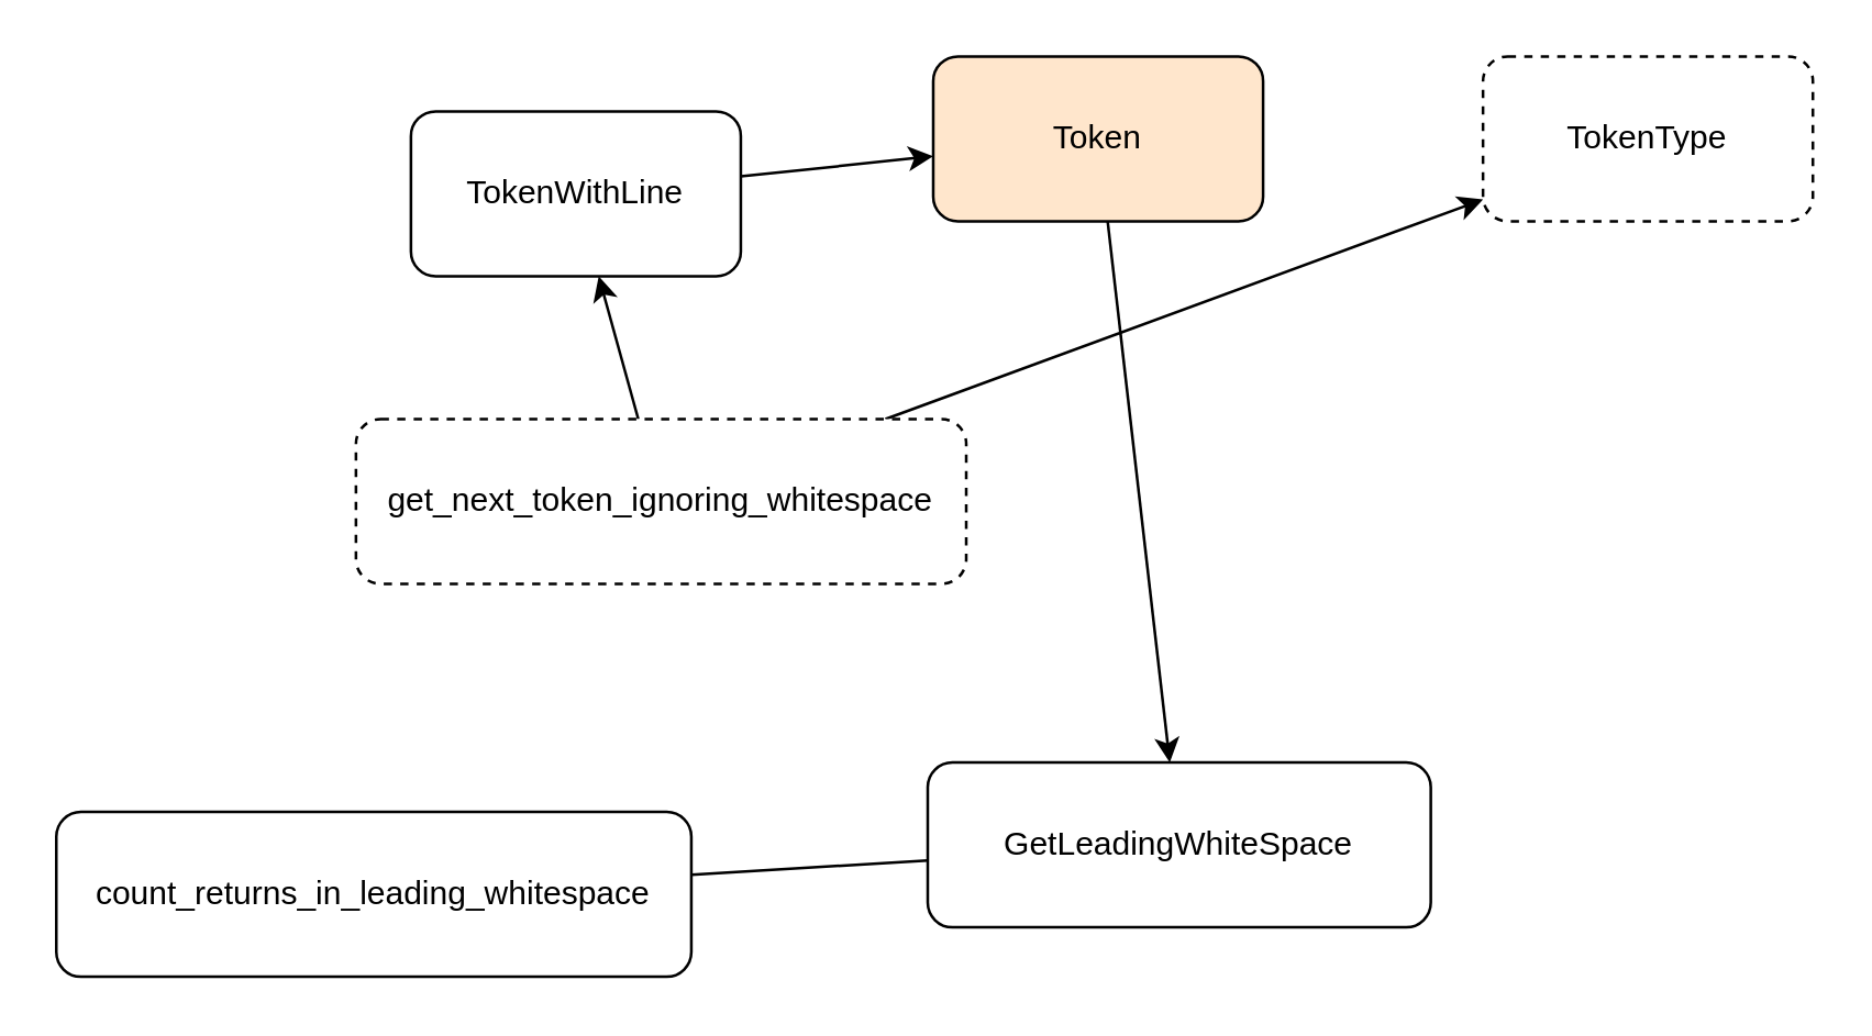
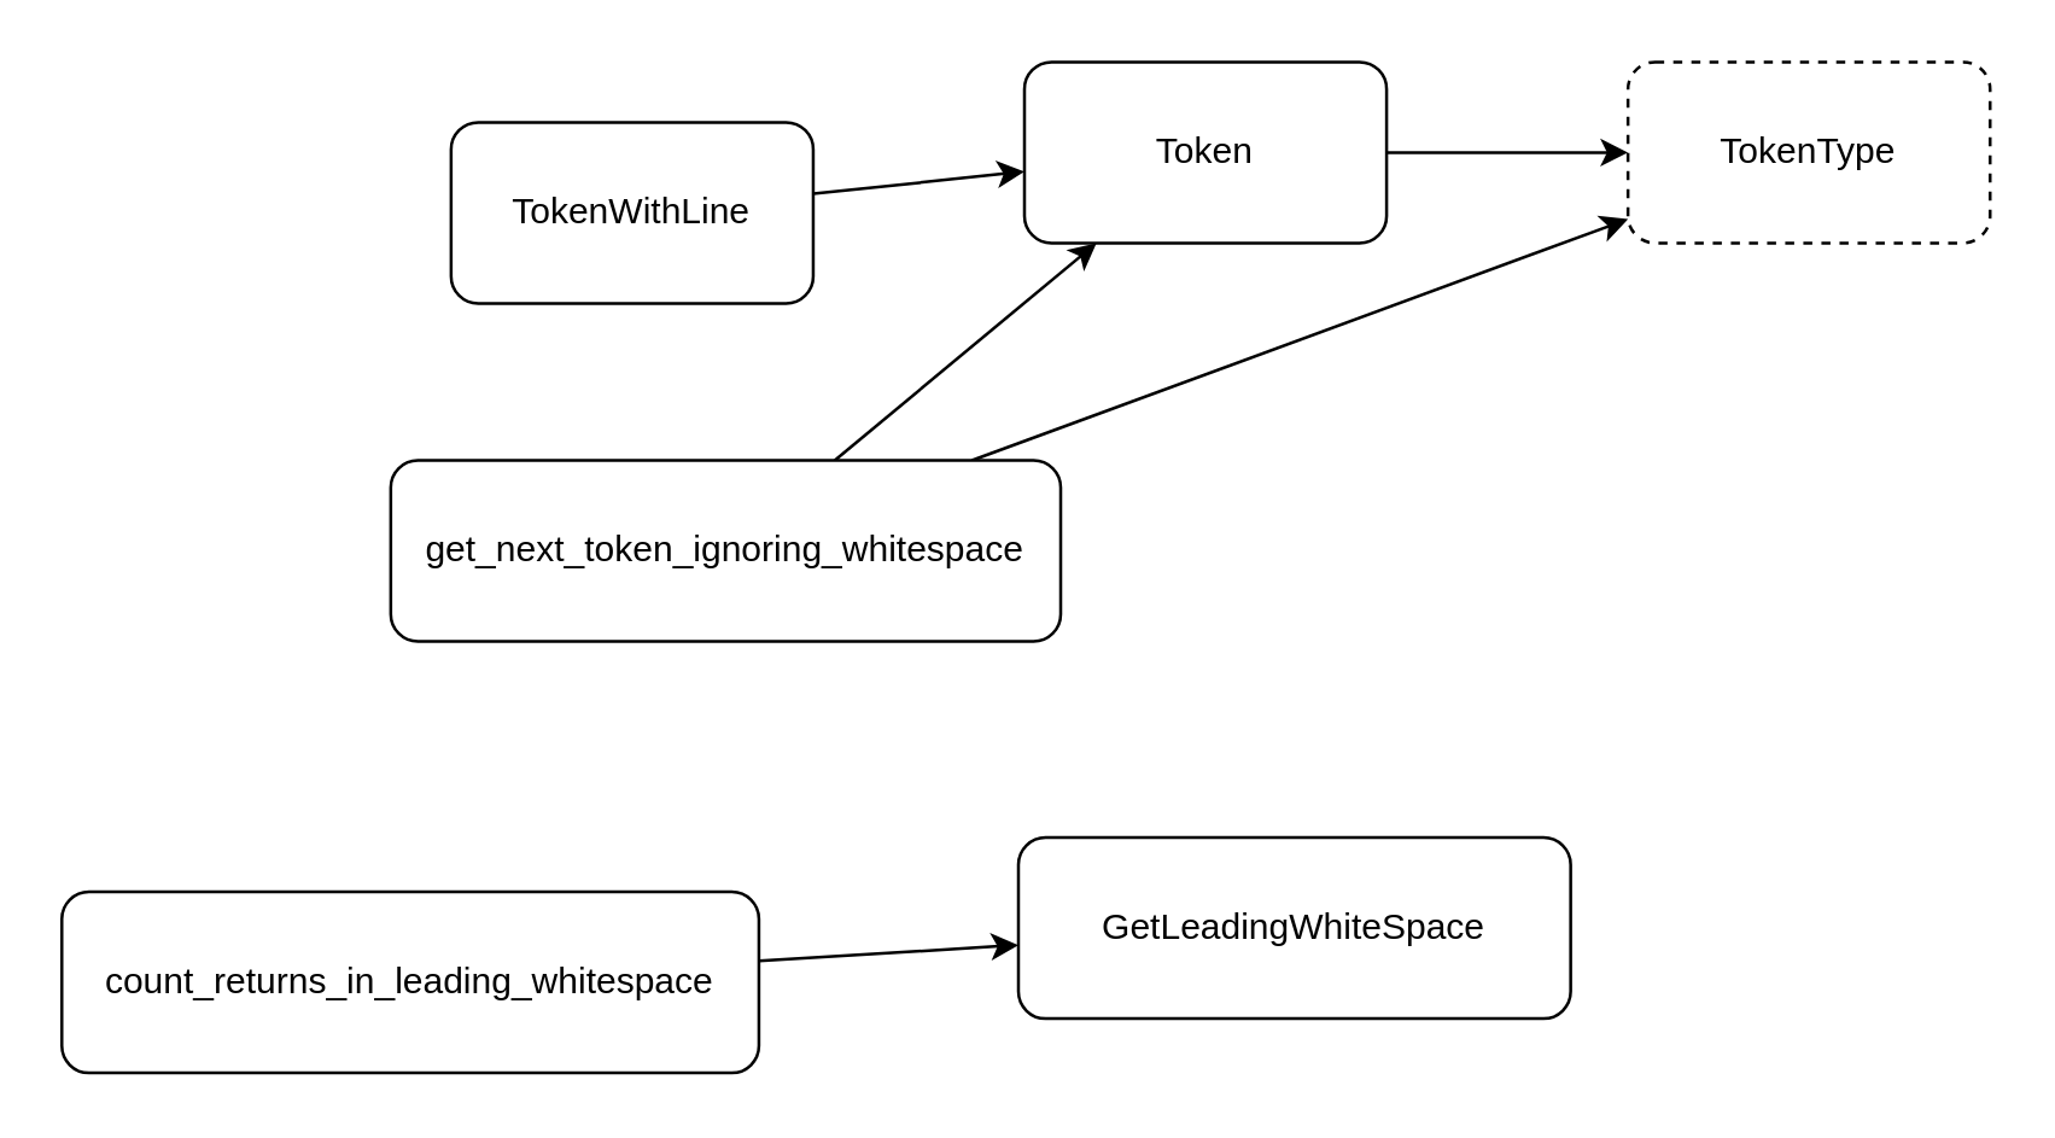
  <mxCell id="0" />
  <mxCell id="1" parent="0" />
- <mxCell id="2" value="" style="edgeStyle=none;html=1;" edge="1" parent="1" source="3" target="7"><mxGeometry relative="1" as="geometry" /></mxCell>
- <mxCell id="3" value="Token" style="rounded=1;whiteSpace=wrap;html=1;fillColor=#ffe6cc;" vertex="1" parent="1"><mxGeometry x="339" y="20" width="120" height="60" as="geometry" /></mxCell>
+ <mxCell id="2" value="" style="edgeStyle=none;html=1;" edge="1" parent="1" source="3" target="6"><mxGeometry relative="1" as="geometry" /></mxCell>
+ <mxCell id="3" value="Token" style="rounded=1;whiteSpace=wrap;html=1;" vertex="1" parent="1"><mxGeometry x="339" y="20" width="120" height="60" as="geometry" /></mxCell>
  <mxCell id="4" style="edgeStyle=none;html=1;" edge="1" parent="1" source="5" target="3"><mxGeometry relative="1" as="geometry" /></mxCell>
  <mxCell id="5" value="TokenWithLine" style="rounded=1;whiteSpace=wrap;html=1;" vertex="1" parent="1"><mxGeometry x="149" y="40" width="120" height="60" as="geometry" /></mxCell>
  <mxCell id="6" value="TokenType" style="rounded=1;whiteSpace=wrap;html=1;dashed=1;" vertex="1" parent="1"><mxGeometry x="539" y="20" width="120" height="60" as="geometry" /></mxCell>
  <mxCell id="7" value="GetLeadingWhiteSpace" style="rounded=1;whiteSpace=wrap;html=1;" vertex="1" parent="1"><mxGeometry x="337" y="277" width="183" height="60" as="geometry" /></mxCell>
- <mxCell id="8" style="edgeStyle=none;html=1;endArrow=none;" edge="1" parent="1" source="9" target="7"><mxGeometry relative="1" as="geometry" /></mxCell>
+ <mxCell id="8" style="edgeStyle=none;html=1;" edge="1" parent="1" source="9" target="7"><mxGeometry relative="1" as="geometry" /></mxCell>
  <mxCell id="9" value="count_returns_in_leading_whitespace" style="rounded=1;whiteSpace=wrap;html=1;" vertex="1" parent="1"><mxGeometry x="20" y="295" width="231" height="60" as="geometry" /></mxCell>
- <mxCell id="10" style="edgeStyle=none;html=1;" edge="1" parent="1" source="12" target="5"><mxGeometry relative="1" as="geometry" /></mxCell>
+ <mxCell id="10" style="edgeStyle=none;html=1;" edge="1" parent="1" source="12" target="3"><mxGeometry relative="1" as="geometry" /></mxCell>
  <mxCell id="11" style="edgeStyle=none;html=1;" edge="1" parent="1" source="12" target="6"><mxGeometry relative="1" as="geometry" /></mxCell>
- <mxCell id="12" value="get_next_token_ignoring_whitespace" style="rounded=1;whiteSpace=wrap;html=1;dashed=1;" vertex="1" parent="1"><mxGeometry x="129" y="152" width="222" height="60" as="geometry" /></mxCell>
+ <mxCell id="12" value="get_next_token_ignoring_whitespace" style="rounded=1;whiteSpace=wrap;html=1;" vertex="1" parent="1"><mxGeometry x="129" y="152" width="222" height="60" as="geometry" /></mxCell>
